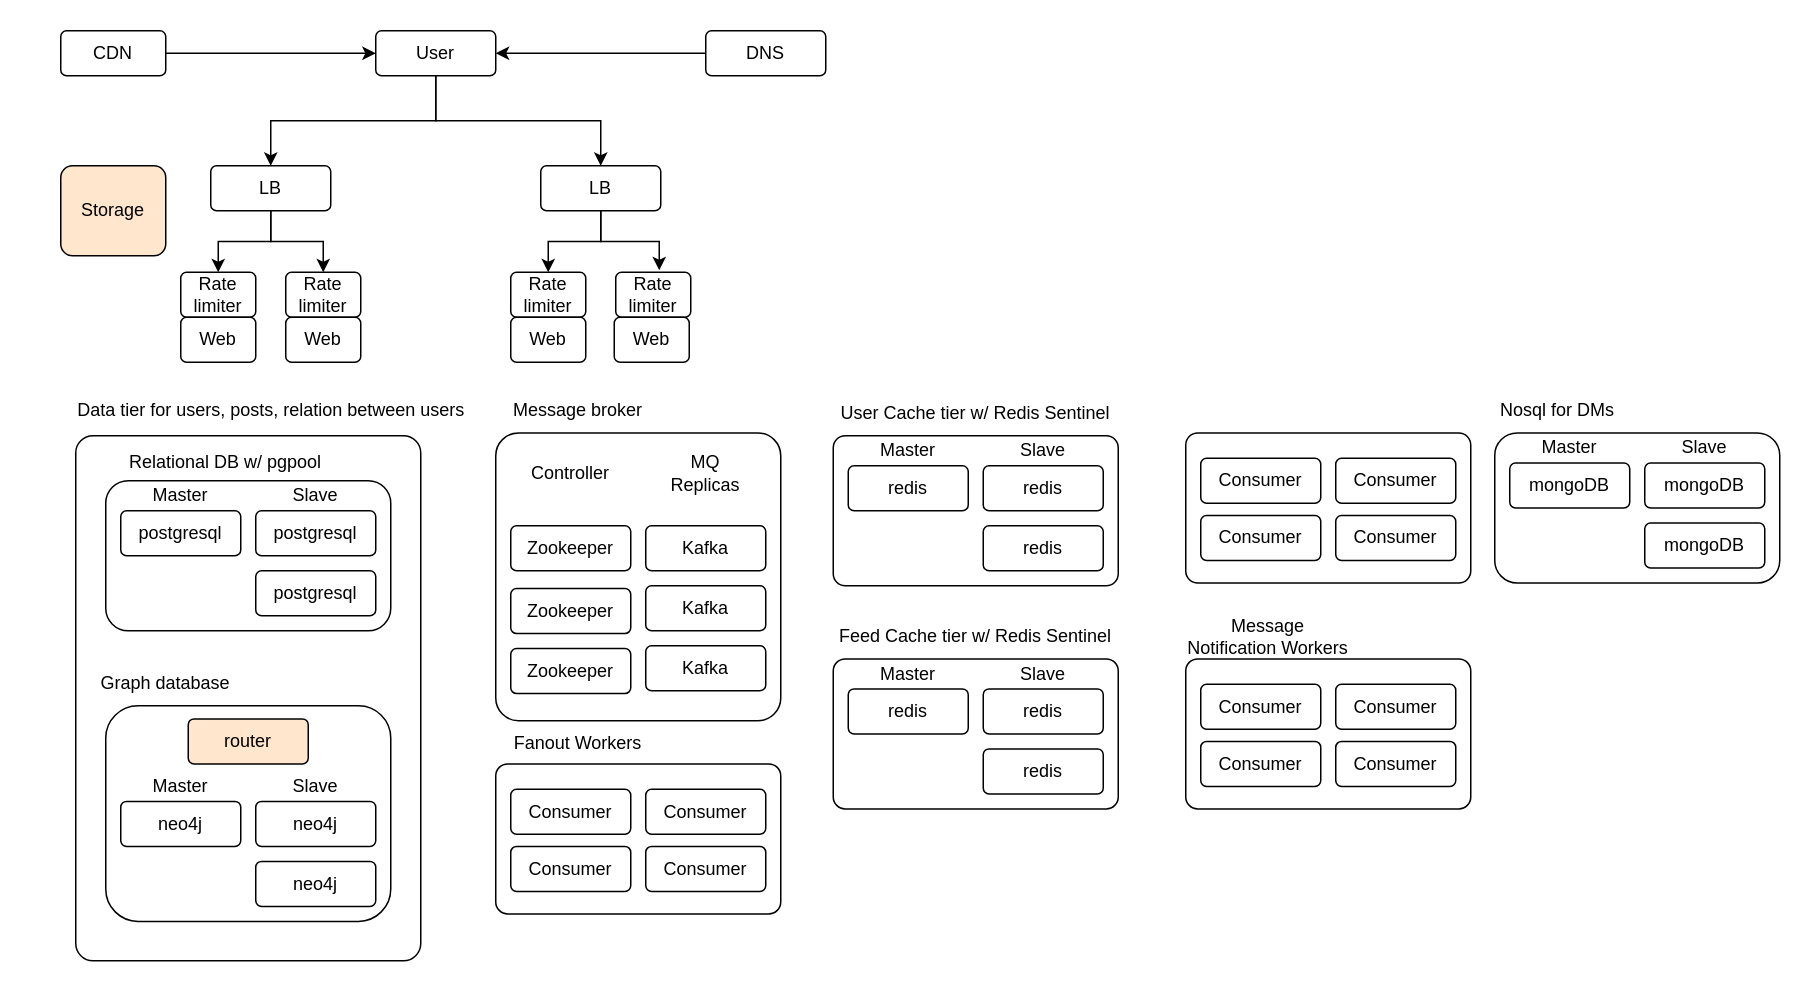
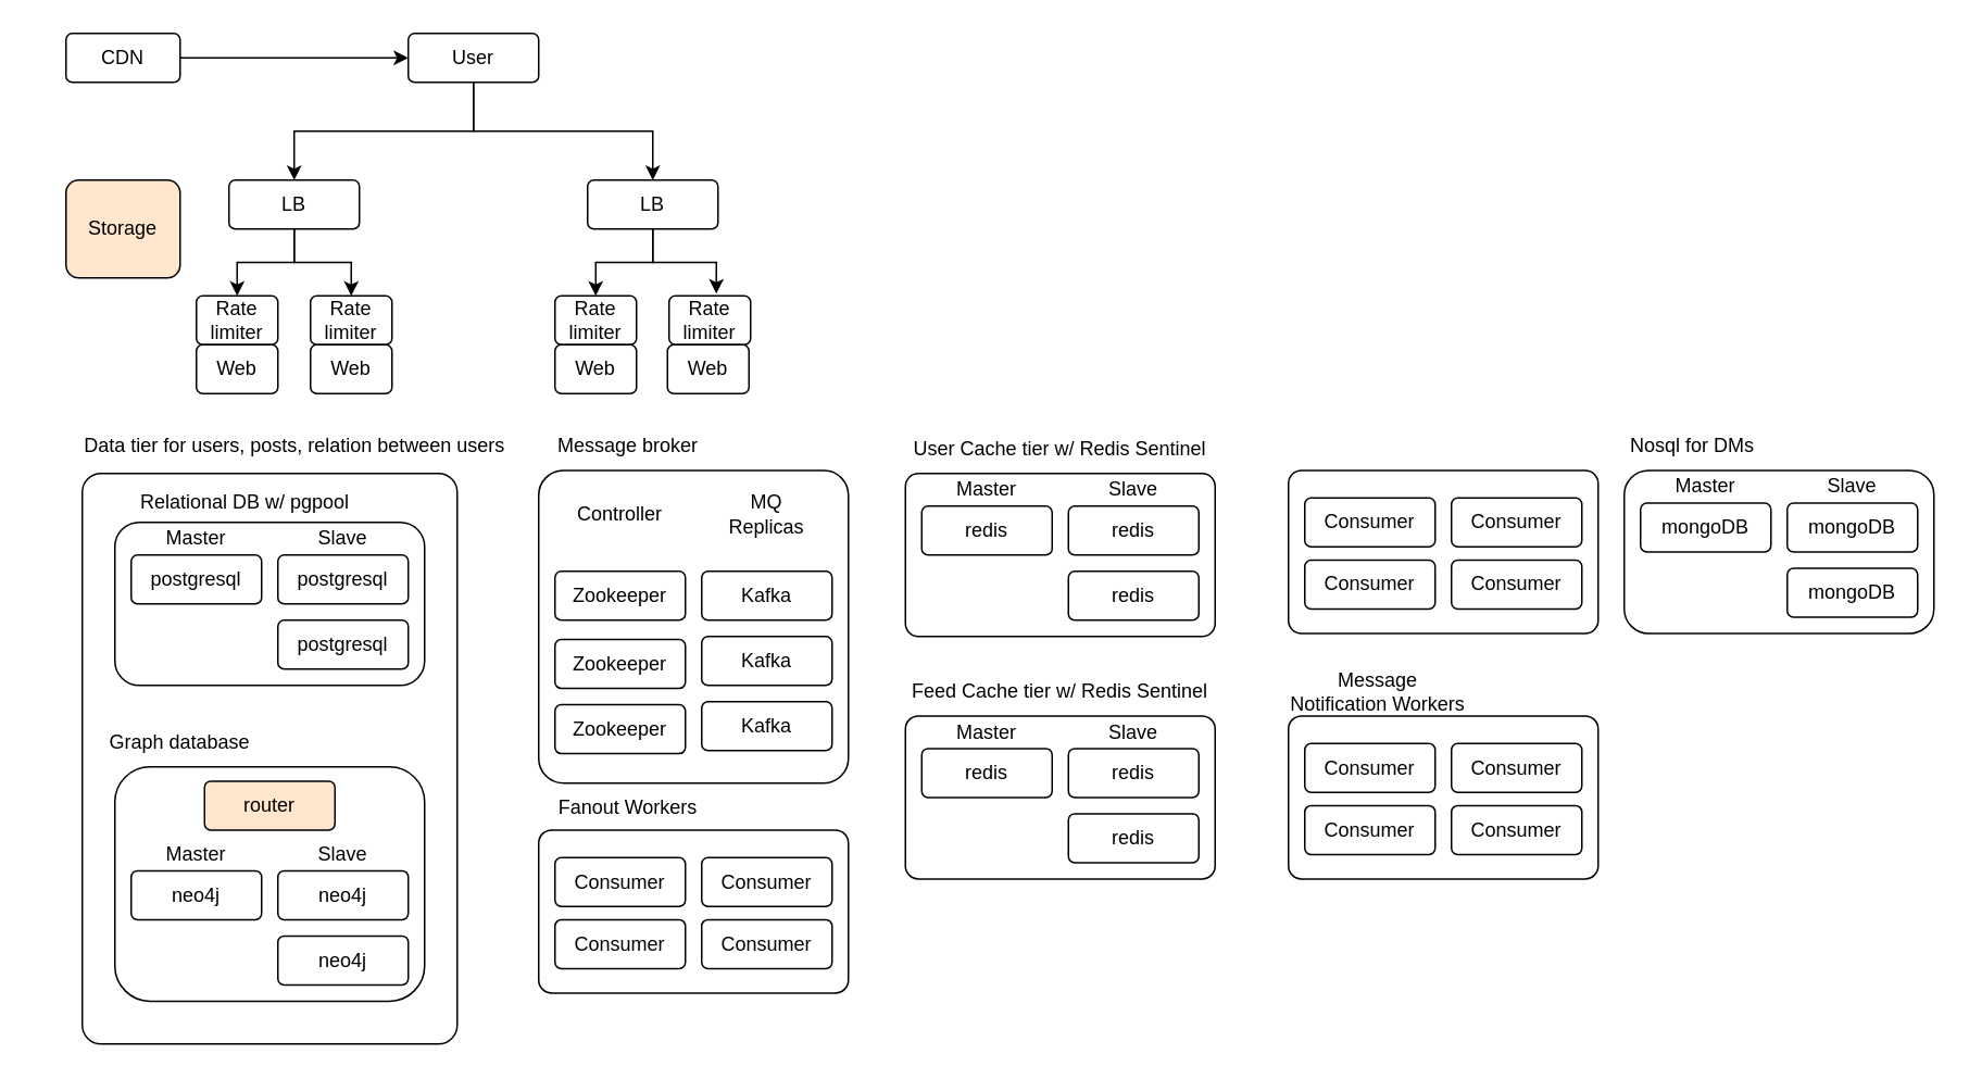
  <mxCell id="0" />
  <mxCell id="1" parent="0" />
  <mxCell id="2" value="" style="rounded=1;whiteSpace=wrap;html=1;arcSize=5;" vertex="1" parent="1"><mxGeometry x="50" y="290" width="230" height="350" as="geometry" /></mxCell>
  <mxCell id="3" value="" style="rounded=1;whiteSpace=wrap;html=1;arcSize=8;" vertex="1" parent="1"><mxGeometry x="555" y="438.75" width="190" height="100" as="geometry" /></mxCell>
  <mxCell id="4" value="Master" style="text;strokeColor=none;align=center;fillColor=none;html=1;verticalAlign=middle;whiteSpace=wrap;rounded=0;" vertex="1" parent="1"><mxGeometry x="575" y="433.75" width="60" height="30" as="geometry" /></mxCell>
  <mxCell id="5" value="Slave" style="text;strokeColor=none;align=center;fillColor=none;html=1;verticalAlign=middle;whiteSpace=wrap;rounded=0;" vertex="1" parent="1"><mxGeometry x="665" y="433.75" width="60" height="30" as="geometry" /></mxCell>
  <mxCell id="6" value="" style="rounded=1;whiteSpace=wrap;html=1;" vertex="1" parent="1"><mxGeometry x="70" y="320" width="190" height="100" as="geometry" /></mxCell>
  <mxCell id="7" style="edgeStyle=orthogonalEdgeStyle;rounded=0;orthogonalLoop=1;jettySize=auto;html=1;exitX=0.5;exitY=1;exitDx=0;exitDy=0;entryX=0.5;entryY=0;entryDx=0;entryDy=0;" edge="1" parent="1" source="9" target="12"><mxGeometry relative="1" as="geometry" /></mxCell>
  <mxCell id="8" style="edgeStyle=orthogonalEdgeStyle;rounded=0;orthogonalLoop=1;jettySize=auto;html=1;exitX=0.5;exitY=1;exitDx=0;exitDy=0;" edge="1" parent="1" source="9" target="18"><mxGeometry relative="1" as="geometry" /></mxCell>
  <mxCell id="9" value="User" style="rounded=1;whiteSpace=wrap;html=1;arcSize=13;" vertex="1" parent="1"><mxGeometry x="250" y="20" width="80" height="30" as="geometry" /></mxCell>
  <mxCell id="10" style="edgeStyle=orthogonalEdgeStyle;rounded=0;orthogonalLoop=1;jettySize=auto;html=1;exitX=0.5;exitY=1;exitDx=0;exitDy=0;entryX=0.5;entryY=0;entryDx=0;entryDy=0;" edge="1" parent="1" source="12" target="19"><mxGeometry relative="1" as="geometry" /></mxCell>
  <mxCell id="11" style="edgeStyle=orthogonalEdgeStyle;rounded=0;orthogonalLoop=1;jettySize=auto;html=1;exitX=0.5;exitY=1;exitDx=0;exitDy=0;entryX=0.5;entryY=0;entryDx=0;entryDy=0;" edge="1" parent="1" source="12" target="20"><mxGeometry relative="1" as="geometry" /></mxCell>
  <mxCell id="12" value="LB" style="rounded=1;whiteSpace=wrap;html=1;arcSize=13;" vertex="1" parent="1"><mxGeometry x="140" y="110" width="80" height="30" as="geometry" /></mxCell>
  <mxCell id="13" style="edgeStyle=orthogonalEdgeStyle;rounded=0;orthogonalLoop=1;jettySize=auto;html=1;exitX=1;exitY=0.5;exitDx=0;exitDy=0;entryX=0;entryY=0.5;entryDx=0;entryDy=0;" edge="1" parent="1" source="14" target="9"><mxGeometry relative="1" as="geometry" /></mxCell>
  <mxCell id="14" value="CDN" style="rounded=1;whiteSpace=wrap;html=1;arcSize=13;" vertex="1" parent="1"><mxGeometry x="40" y="20" width="70" height="30" as="geometry" /></mxCell>
- <mxCell id="15" style="edgeStyle=orthogonalEdgeStyle;rounded=0;orthogonalLoop=1;jettySize=auto;html=1;exitX=0;exitY=0.5;exitDx=0;exitDy=0;entryX=1;entryY=0.5;entryDx=0;entryDy=0;" edge="1" parent="1" source="16" target="9"><mxGeometry relative="1" as="geometry" /></mxCell>
- <mxCell id="16" value="DNS" style="rounded=1;whiteSpace=wrap;html=1;arcSize=13;" vertex="1" parent="1"><mxGeometry x="470" y="20" width="80" height="30" as="geometry" /></mxCell>
  <mxCell id="17" style="edgeStyle=orthogonalEdgeStyle;rounded=0;orthogonalLoop=1;jettySize=auto;html=1;exitX=0.5;exitY=1;exitDx=0;exitDy=0;entryX=0.5;entryY=0;entryDx=0;entryDy=0;" edge="1" parent="1" source="18" target="21"><mxGeometry relative="1" as="geometry" /></mxCell>
  <mxCell id="18" value="LB" style="rounded=1;whiteSpace=wrap;html=1;arcSize=13;" vertex="1" parent="1"><mxGeometry x="360" y="110" width="80" height="30" as="geometry" /></mxCell>
  <mxCell id="19" value="Rate limiter" style="rounded=1;whiteSpace=wrap;html=1;arcSize=13;" vertex="1" parent="1"><mxGeometry x="120" y="181" width="50" height="30" as="geometry" /></mxCell>
  <mxCell id="20" value="Rate limiter" style="rounded=1;whiteSpace=wrap;html=1;arcSize=13;" vertex="1" parent="1"><mxGeometry x="190" y="181" width="50" height="30" as="geometry" /></mxCell>
  <mxCell id="21" value="Rate limiter" style="rounded=1;whiteSpace=wrap;html=1;arcSize=13;" vertex="1" parent="1"><mxGeometry x="340" y="181" width="50" height="30" as="geometry" /></mxCell>
  <mxCell id="22" value="Rate limiter" style="rounded=1;whiteSpace=wrap;html=1;arcSize=13;" vertex="1" parent="1"><mxGeometry x="410" y="181" width="50" height="30" as="geometry" /></mxCell>
  <mxCell id="23" style="edgeStyle=orthogonalEdgeStyle;rounded=0;orthogonalLoop=1;jettySize=auto;html=1;exitX=0.5;exitY=1;exitDx=0;exitDy=0;entryX=0.58;entryY=-0.044;entryDx=0;entryDy=0;entryPerimeter=0;" edge="1" parent="1" source="18" target="22"><mxGeometry relative="1" as="geometry" /></mxCell>
  <mxCell id="24" value="postgresql" style="rounded=1;whiteSpace=wrap;html=1;arcSize=13;" vertex="1" parent="1"><mxGeometry x="80" y="340" width="80" height="30" as="geometry" /></mxCell>
  <mxCell id="25" value="postgresql" style="rounded=1;whiteSpace=wrap;html=1;arcSize=13;" vertex="1" parent="1"><mxGeometry x="170" y="340" width="80" height="30" as="geometry" /></mxCell>
  <mxCell id="26" value="postgresql" style="rounded=1;whiteSpace=wrap;html=1;arcSize=13;" vertex="1" parent="1"><mxGeometry x="170" y="380" width="80" height="30" as="geometry" /></mxCell>
  <mxCell id="27" value="redis" style="rounded=1;whiteSpace=wrap;html=1;arcSize=13;" vertex="1" parent="1"><mxGeometry x="565" y="458.75" width="80" height="30" as="geometry" /></mxCell>
  <mxCell id="28" value="redis" style="rounded=1;whiteSpace=wrap;html=1;arcSize=13;" vertex="1" parent="1"><mxGeometry x="655" y="458.75" width="80" height="30" as="geometry" /></mxCell>
  <mxCell id="29" value="redis" style="rounded=1;whiteSpace=wrap;html=1;arcSize=13;" vertex="1" parent="1"><mxGeometry x="655" y="498.75" width="80" height="30" as="geometry" /></mxCell>
  <mxCell id="30" value="Data tier for users, posts, relation between users" style="text;strokeColor=none;align=center;fillColor=none;html=1;verticalAlign=middle;whiteSpace=wrap;rounded=0;" vertex="1" parent="1"><mxGeometry x="47.5" y="258.13" width="265" height="30" as="geometry" /></mxCell>
  <mxCell id="31" value="Master" style="text;strokeColor=none;align=center;fillColor=none;html=1;verticalAlign=middle;whiteSpace=wrap;rounded=0;" vertex="1" parent="1"><mxGeometry x="90" y="315" width="60" height="30" as="geometry" /></mxCell>
  <mxCell id="32" value="Slave" style="text;strokeColor=none;align=center;fillColor=none;html=1;verticalAlign=middle;whiteSpace=wrap;rounded=0;" vertex="1" parent="1"><mxGeometry x="180" y="315" width="60" height="30" as="geometry" /></mxCell>
  <mxCell id="33" value="Feed Cache tier w/ Redis Sentinel" style="text;strokeColor=none;align=center;fillColor=none;html=1;verticalAlign=middle;whiteSpace=wrap;rounded=0;" vertex="1" parent="1"><mxGeometry x="550" y="408.75" width="200" height="30" as="geometry" /></mxCell>
  <mxCell id="34" value="" style="rounded=1;whiteSpace=wrap;html=1;arcSize=8;" vertex="1" parent="1"><mxGeometry x="555" y="290" width="190" height="100" as="geometry" /></mxCell>
  <mxCell id="35" value="Master" style="text;strokeColor=none;align=center;fillColor=none;html=1;verticalAlign=middle;whiteSpace=wrap;rounded=0;" vertex="1" parent="1"><mxGeometry x="575" y="285" width="60" height="30" as="geometry" /></mxCell>
  <mxCell id="36" value="Slave" style="text;strokeColor=none;align=center;fillColor=none;html=1;verticalAlign=middle;whiteSpace=wrap;rounded=0;" vertex="1" parent="1"><mxGeometry x="665" y="285" width="60" height="30" as="geometry" /></mxCell>
  <mxCell id="37" value="redis" style="rounded=1;whiteSpace=wrap;html=1;arcSize=13;" vertex="1" parent="1"><mxGeometry x="565" y="310" width="80" height="30" as="geometry" /></mxCell>
  <mxCell id="38" value="redis" style="rounded=1;whiteSpace=wrap;html=1;arcSize=13;" vertex="1" parent="1"><mxGeometry x="655" y="310" width="80" height="30" as="geometry" /></mxCell>
  <mxCell id="39" value="redis" style="rounded=1;whiteSpace=wrap;html=1;arcSize=13;" vertex="1" parent="1"><mxGeometry x="655" y="350" width="80" height="30" as="geometry" /></mxCell>
  <mxCell id="40" value="User Cache tier w/ Redis Sentinel" style="text;strokeColor=none;align=center;fillColor=none;html=1;verticalAlign=middle;whiteSpace=wrap;rounded=0;" vertex="1" parent="1"><mxGeometry x="550" y="260" width="200" height="30" as="geometry" /></mxCell>
  <mxCell id="41" value="" style="rounded=1;whiteSpace=wrap;html=1;" vertex="1" parent="1"><mxGeometry x="996" y="288.13" width="190" height="100" as="geometry" /></mxCell>
  <mxCell id="42" value="mongoDB" style="rounded=1;whiteSpace=wrap;html=1;arcSize=13;" vertex="1" parent="1"><mxGeometry x="1006" y="308.13" width="80" height="30" as="geometry" /></mxCell>
  <mxCell id="43" value="mongoDB" style="rounded=1;whiteSpace=wrap;html=1;arcSize=13;" vertex="1" parent="1"><mxGeometry x="1096" y="308.13" width="80" height="30" as="geometry" /></mxCell>
  <mxCell id="44" value="mongoDB" style="rounded=1;whiteSpace=wrap;html=1;arcSize=13;" vertex="1" parent="1"><mxGeometry x="1096" y="348.13" width="80" height="30" as="geometry" /></mxCell>
  <mxCell id="45" value="Master" style="text;strokeColor=none;align=center;fillColor=none;html=1;verticalAlign=middle;whiteSpace=wrap;rounded=0;" vertex="1" parent="1"><mxGeometry x="1016" y="283.13" width="60" height="30" as="geometry" /></mxCell>
  <mxCell id="46" value="Slave" style="text;strokeColor=none;align=center;fillColor=none;html=1;verticalAlign=middle;whiteSpace=wrap;rounded=0;" vertex="1" parent="1"><mxGeometry x="1106" y="283.13" width="60" height="30" as="geometry" /></mxCell>
  <mxCell id="47" value="Relational DB w/ pgpool" style="text;strokeColor=none;align=center;fillColor=none;html=1;verticalAlign=middle;whiteSpace=wrap;rounded=0;" vertex="1" parent="1"><mxGeometry x="60" y="292.5" width="180" height="30" as="geometry" /></mxCell>
  <mxCell id="48" value="Nosql for DMs" style="text;strokeColor=none;align=center;fillColor=none;html=1;verticalAlign=middle;whiteSpace=wrap;rounded=0;" vertex="1" parent="1"><mxGeometry x="990" y="258.13" width="96" height="30" as="geometry" /></mxCell>
  <mxCell id="49" value="" style="rounded=1;whiteSpace=wrap;html=1;" vertex="1" parent="1"><mxGeometry x="70" y="470" width="190" height="143.75" as="geometry" /></mxCell>
  <mxCell id="50" value="neo4j" style="rounded=1;whiteSpace=wrap;html=1;arcSize=13;" vertex="1" parent="1"><mxGeometry x="80" y="533.75" width="80" height="30" as="geometry" /></mxCell>
  <mxCell id="51" value="neo4j" style="rounded=1;whiteSpace=wrap;html=1;arcSize=13;" vertex="1" parent="1"><mxGeometry x="170" y="533.75" width="80" height="30" as="geometry" /></mxCell>
  <mxCell id="52" value="neo4j" style="rounded=1;whiteSpace=wrap;html=1;arcSize=13;" vertex="1" parent="1"><mxGeometry x="170" y="573.75" width="80" height="30" as="geometry" /></mxCell>
  <mxCell id="53" value="Master" style="text;strokeColor=none;align=center;fillColor=none;html=1;verticalAlign=middle;whiteSpace=wrap;rounded=0;" vertex="1" parent="1"><mxGeometry x="90" y="508.75" width="60" height="30" as="geometry" /></mxCell>
  <mxCell id="54" value="Slave" style="text;strokeColor=none;align=center;fillColor=none;html=1;verticalAlign=middle;whiteSpace=wrap;rounded=0;" vertex="1" parent="1"><mxGeometry x="180" y="508.75" width="60" height="30" as="geometry" /></mxCell>
  <mxCell id="55" value="Graph database" style="text;strokeColor=none;align=center;fillColor=none;html=1;verticalAlign=middle;whiteSpace=wrap;rounded=0;" vertex="1" parent="1"><mxGeometry y="440" width="180" height="30" as="geometry" x="20" /></mxCell>
  <mxCell id="56" value="Web" style="rounded=1;whiteSpace=wrap;html=1;arcSize=13;" vertex="1" parent="1"><mxGeometry x="120" y="211" width="50" height="30" as="geometry" /></mxCell>
  <mxCell id="57" value="Web" style="rounded=1;whiteSpace=wrap;html=1;arcSize=13;" vertex="1" parent="1"><mxGeometry x="190" y="211" width="50" height="30" as="geometry" /></mxCell>
  <mxCell id="58" value="Web" style="rounded=1;whiteSpace=wrap;html=1;arcSize=13;" vertex="1" parent="1"><mxGeometry x="340" y="211" width="50" height="30" as="geometry" /></mxCell>
  <mxCell id="59" value="Web" style="rounded=1;whiteSpace=wrap;html=1;arcSize=13;" vertex="1" parent="1"><mxGeometry x="409" y="211" width="50" height="30" as="geometry" /></mxCell>
  <mxCell id="60" value="Storage" style="rounded=1;whiteSpace=wrap;html=1;arcSize=13;fillColor=#ffe6cc;" vertex="1" parent="1"><mxGeometry x="40" y="110" width="70" height="60" as="geometry" /></mxCell>
  <mxCell id="61" value="router" style="rounded=1;whiteSpace=wrap;html=1;arcSize=13;fillColor=#ffe6cc;" vertex="1" parent="1"><mxGeometry x="125" y="478.75" width="80" height="30" as="geometry" /></mxCell>
  <mxCell id="62" value="" style="rounded=1;whiteSpace=wrap;html=1;arcSize=8;" vertex="1" parent="1"><mxGeometry x="330" y="288.13" width="190" height="191.87" as="geometry" /></mxCell>
  <mxCell id="63" value="Controller" style="text;strokeColor=none;align=center;fillColor=none;html=1;verticalAlign=middle;whiteSpace=wrap;rounded=0;" vertex="1" parent="1"><mxGeometry x="350" y="300" width="60" height="30" as="geometry" /></mxCell>
  <mxCell id="64" value="MQ Replicas" style="text;strokeColor=none;align=center;fillColor=none;html=1;verticalAlign=middle;whiteSpace=wrap;rounded=0;" vertex="1" parent="1"><mxGeometry x="440" y="300" width="60" height="30" as="geometry" /></mxCell>
  <mxCell id="65" value="Kafka" style="rounded=1;whiteSpace=wrap;html=1;arcSize=13;" vertex="1" parent="1"><mxGeometry x="430" y="430.01" width="80" height="30" as="geometry" /></mxCell>
  <mxCell id="66" value="Kafka" style="rounded=1;whiteSpace=wrap;html=1;arcSize=13;" vertex="1" parent="1"><mxGeometry x="430" y="350.01" width="80" height="30" as="geometry" /></mxCell>
  <mxCell id="67" value="Kafka" style="rounded=1;whiteSpace=wrap;html=1;arcSize=13;" vertex="1" parent="1"><mxGeometry x="430" y="390.01" width="80" height="30" as="geometry" /></mxCell>
  <mxCell id="68" value="Message broker" style="text;strokeColor=none;align=center;fillColor=none;html=1;verticalAlign=middle;whiteSpace=wrap;rounded=0;" vertex="1" parent="1"><mxGeometry x="330" y="258.13" width="110" height="30" as="geometry" /></mxCell>
  <mxCell id="69" value="Zookeeper" style="rounded=1;whiteSpace=wrap;html=1;arcSize=13;" vertex="1" parent="1"><mxGeometry x="340" y="350.01" width="80" height="30" as="geometry" /></mxCell>
  <mxCell id="70" value="Zookeeper" style="rounded=1;whiteSpace=wrap;html=1;arcSize=13;" vertex="1" parent="1"><mxGeometry x="340" y="391.88" width="80" height="30" as="geometry" /></mxCell>
  <mxCell id="71" value="Zookeeper" style="rounded=1;whiteSpace=wrap;html=1;arcSize=13;" vertex="1" parent="1"><mxGeometry x="340" y="431.88" width="80" height="30" as="geometry" /></mxCell>
  <mxCell id="72" value="" style="rounded=1;whiteSpace=wrap;html=1;arcSize=8;" vertex="1" parent="1"><mxGeometry x="330" y="508.75" width="190" height="100" as="geometry" /></mxCell>
  <mxCell id="73" value="Fanout Workers" style="text;strokeColor=none;align=center;fillColor=none;html=1;verticalAlign=middle;whiteSpace=wrap;rounded=0;" vertex="1" parent="1"><mxGeometry x="330" y="480" width="110" height="30" as="geometry" /></mxCell>
  <mxCell id="74" value="Consumer" style="rounded=1;whiteSpace=wrap;html=1;arcSize=13;" vertex="1" parent="1"><mxGeometry x="340" y="525.63" width="80" height="30" as="geometry" /></mxCell>
  <mxCell id="75" value="Consumer" style="rounded=1;whiteSpace=wrap;html=1;arcSize=13;" vertex="1" parent="1"><mxGeometry x="340" y="563.76" width="80" height="30" as="geometry" /></mxCell>
  <mxCell id="76" value="Consumer" style="rounded=1;whiteSpace=wrap;html=1;arcSize=13;" vertex="1" parent="1"><mxGeometry x="430" y="563.76" width="80" height="30" as="geometry" /></mxCell>
  <mxCell id="77" value="Consumer" style="rounded=1;whiteSpace=wrap;html=1;arcSize=13;" vertex="1" parent="1"><mxGeometry x="430" y="525.63" width="80" height="30" as="geometry" /></mxCell>
  <mxCell id="78" value="" style="rounded=1;whiteSpace=wrap;html=1;arcSize=8;" vertex="1" parent="1"><mxGeometry x="790" y="288.13" width="190" height="100" as="geometry" /></mxCell>
  <mxCell id="79" value="Consumer" style="rounded=1;whiteSpace=wrap;html=1;arcSize=13;" vertex="1" parent="1"><mxGeometry x="800" y="305.01" width="80" height="30" as="geometry" /></mxCell>
  <mxCell id="80" value="Consumer" style="rounded=1;whiteSpace=wrap;html=1;arcSize=13;" vertex="1" parent="1"><mxGeometry x="800" y="343.14" width="80" height="30" as="geometry" /></mxCell>
  <mxCell id="81" value="Consumer" style="rounded=1;whiteSpace=wrap;html=1;arcSize=13;" vertex="1" parent="1"><mxGeometry x="890" y="343.14" width="80" height="30" as="geometry" /></mxCell>
  <mxCell id="82" value="Consumer" style="rounded=1;whiteSpace=wrap;html=1;arcSize=13;" vertex="1" parent="1"><mxGeometry x="890" y="305.01" width="80" height="30" as="geometry" /></mxCell>
  <mxCell id="83" value="" style="rounded=1;whiteSpace=wrap;html=1;arcSize=8;" vertex="1" parent="1"><mxGeometry x="790" y="438.75" width="190" height="100" as="geometry" /></mxCell>
  <mxCell id="84" value="Message Notification Workers" style="text;strokeColor=none;align=center;fillColor=none;html=1;verticalAlign=middle;whiteSpace=wrap;rounded=0;" vertex="1" parent="1"><mxGeometry x="790" y="408.75" width="110" height="30" as="geometry" /></mxCell>
  <mxCell id="85" value="Consumer" style="rounded=1;whiteSpace=wrap;html=1;arcSize=13;" vertex="1" parent="1"><mxGeometry x="800" y="455.63" width="80" height="30" as="geometry" /></mxCell>
  <mxCell id="86" value="Consumer" style="rounded=1;whiteSpace=wrap;html=1;arcSize=13;" vertex="1" parent="1"><mxGeometry x="800" y="493.76" width="80" height="30" as="geometry" /></mxCell>
  <mxCell id="87" value="Consumer" style="rounded=1;whiteSpace=wrap;html=1;arcSize=13;" vertex="1" parent="1"><mxGeometry x="890" y="493.76" width="80" height="30" as="geometry" /></mxCell>
  <mxCell id="88" value="Consumer" style="rounded=1;whiteSpace=wrap;html=1;arcSize=13;" vertex="1" parent="1"><mxGeometry x="890" y="455.63" width="80" height="30" as="geometry" /></mxCell>
